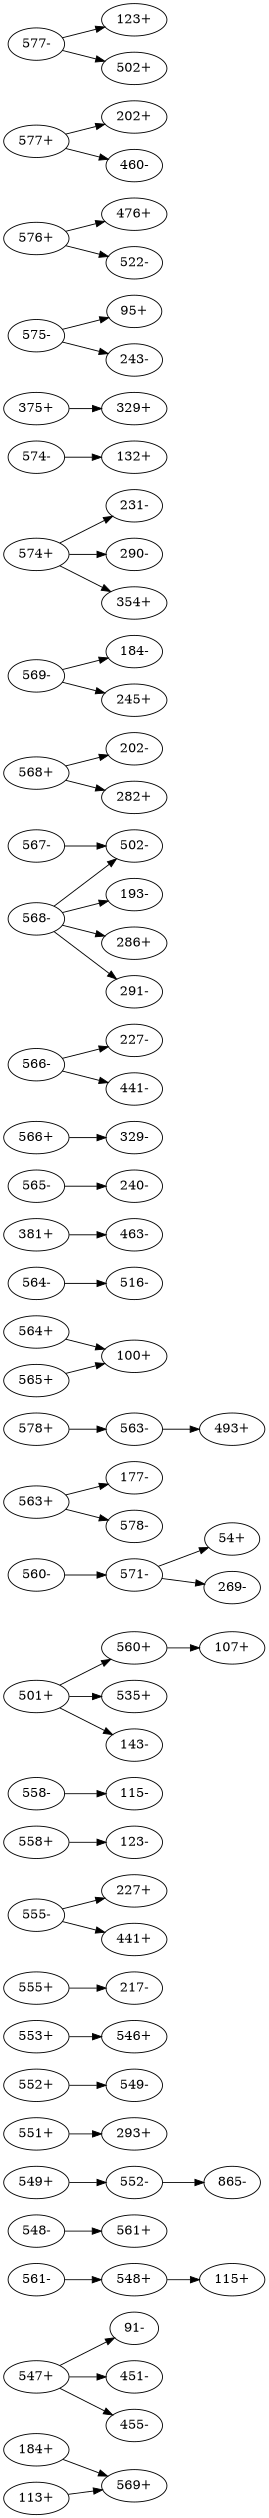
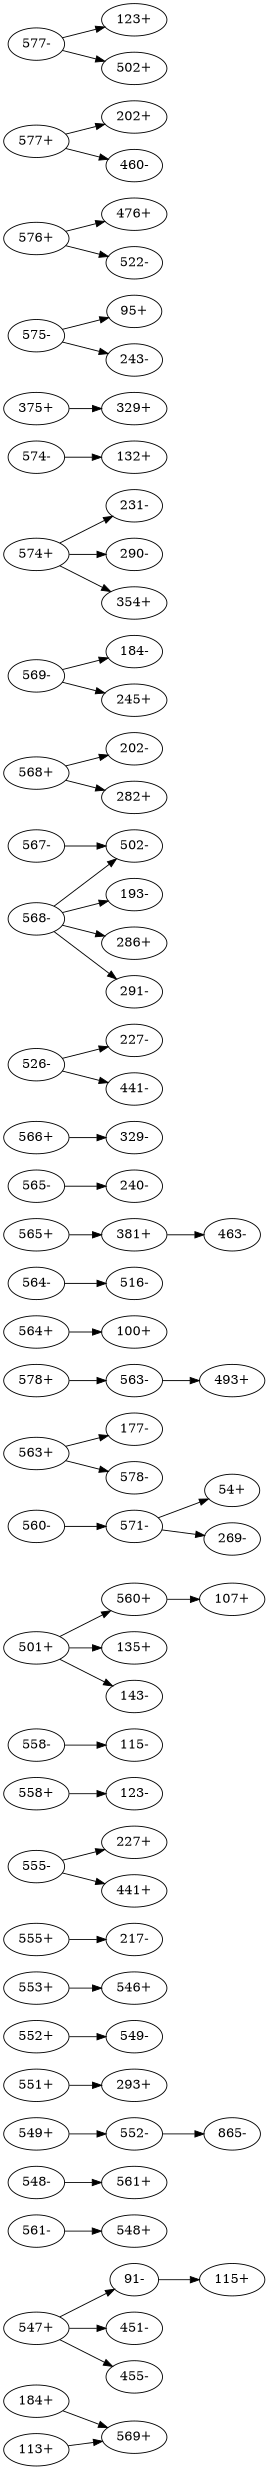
  digraph {
    k=31
    n=10
    rankdir=LR
    s=2000
    edge [d=-28 e=6.3 n=11]
    "184+"
    "569+"
    "113+"
    "547+"
    "91-"
    "451-"
    "455-"
    "548+"
    "115+"
    "548-"
    "561+"
    "549+"
    "552-"
    n14 [label="865-"]
    "551+"
    "293+"
    "552+"
    "549-"
    n19 [label="546+"]
    "553+"
    "555+"
    "217-"
    "555-"
    "227+"
    "441+"
    "558+"
    "123-"
    "558-"
    "115-"
    n30 [label="107+"]
    "560+"
    "560-"
    "571-"
    "54+"
    "269-"
    "561-"
    "563+"
    "177-"
    "578-"
    "563-"
    "493+"
    "564+"
    "100+"
    "564-"
    "516-"
    "565+"
    "381+"
    "463-"
    "565-"
    "240-"
    "566+"
    "329-"
-   "566-"
+   "566-" [label="526-"]
    "227-"
    "441-"
    "567-"
    "502-"
    "568+"
    "202-"
    "282+"
    "568-"
    "193-"
    "286+"
    "291-"
    "569-"
    "184-"
    "245+"
    n68 [label="501+"]
-   "135+" [label="535+"]
+   "135+"
    "143-"
    "574+"
    "231-"
    "290-"
    "354+"
    "574-"
    "132+"
    n77 [label="375+"]
    "329+"
    "575-"
    "95+"
    "243-"
    "576+"
    "476+"
    "522-"
    "577+"
    "202+"
    "460-"
    "577-"
    "123+"
    "502+"
    "578+"
    "184+" -> "569+" [d=15 e=3.8 n=30]
    "113+" -> "569+" [d=-5678 e=6.0 n=12]
    "547+" -> "91-" [d=18 e=2.9 n=50]
    "547+" -> "451-" [d=91]
    "547+" -> "455-" [d=-16 e=3.6 n=34]
-   "548+" -> "115+" [d=-32 e=1.9 n=124]
+   "91-" -> "115+" [d=-32 e=1.9 n=124]
    "548-" -> "561+" [d=-190 e=5.0 n=17]
    "549+" -> "552-" [d=7 e=5.2 n=16]
    "552-" -> n14 [d=-23 e=2.4 n=74]
    "551+" -> "293+" [d=-39 e=2.1 n=94]
    "552+" -> "549-" [d=7 e=5.2 n=16]
    "553+" -> n19 [d=24 e=2.1 n=94]
    "555+" -> "217-" [d=-20 e=2.4 n=77]
    "555-" -> "227+" [d=64 e=5.4 n=15]
    "555-" -> "441+" [d=-33 e=2.7 n=59]
    "558+" -> "123-" [d=-9 e=2.2 n=92]
    "558-" -> "115-" [d=-15 e=2.4 n=74]
    "560+" -> n30 [d=-13 e=3.0 n=49]
    "560-" -> "571-" [d=-171 e=3.2 n=41]
    "571-" -> "54+" [e=2.0 n=108]
    "571-" -> "269-" [d=-4338 e=4.1 n=26]
    "561-" -> "548+" [d=-190 e=5.0 n=17]
    "563+" -> "177-" [e=2.7 n=60]
    "563+" -> "578-" [d=-76]
    "563-" -> "493+" [d=-24 e=2.3 n=84]
    "564+" -> "100+" [d=-30 e=2.1 n=97]
    "564-" -> "516-" [d=-108 e=2.7 n=61]
-   "565+" -> "100+" [d=-32 e=5.0 n=17]
+   "565+" -> "381+" [d=-32 e=5.0 n=17]
    "381+" -> "463-" [d=21 e=3.5 n=36]
    "565-" -> "240-" [d=70 e=3.5 n=35]
    "566+" -> "329-" [d=22 e=2.4 n=73]
    "566-" -> "227-" [d=-30 e=3.7 n=32]
    "566-" -> "441-" [d=20 e=4.4 n=22]
    "567-" -> "502-" [d=-5 e=2.1 n=98]
    "568+" -> "202-" [d=-17 e=3.3 n=40]
    "568+" -> "282+" [d=62 e=4.9 n=18]
    "568-" -> "502-" [d=-1769 e=6.6 n=10]
    "568-" -> "193-" [d=36 e=4.2 n=25]
    "568-" -> "286+" [e=2.4 n=73]
    "568-" -> "291-" [d=42 e=3.7 n=31]
    "569-" -> "184-" [d=15 e=3.8 n=30]
    "569-" -> "245+" [d=-48]
    n68 -> "560+" [d=-171 e=3.2 n=41]
    n68 -> "135+" [d=-75]
    n68 -> "143-" [d=-44 e=3.6 n=33]
    "574+" -> "231-" [d=31 e=5.0 n=17]
    "574+" -> "290-" [d=-26 e=2.9 n=50]
    "574+" -> "354+" [d=63 e=4.3 n=23]
    "574-" -> "132+" [d=45 e=3.7 n=31]
    n77 -> "329+" [d=-20 e=2.1 n=96]
    "575-" -> "95+" [d=73 e=3.9 n=28]
    "575-" -> "243-" [d=-11 e=3.3 n=39]
    "576+" -> "476+" [d=16 e=6.0 n=12]
    "576+" -> "522-" [d=84 e=5.8 n=13]
    "577+" -> "202+" [d=-8432 e=6.6 n=10]
    "577+" -> "460-" [d=10 e=3.2 n=43]
    "577-" -> "123+" [d=-27 e=2.0 n=107]
    "577-" -> "502+" [d=-53 e=6.0 n=12]
    "578+" -> "563-" [d=-76]
  }
